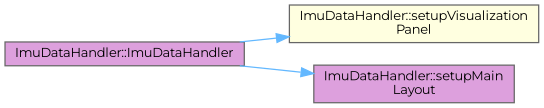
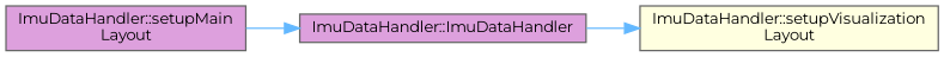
  digraph {
    fontname=Montserrat
    rankdir=RL
    node [color=grey40 fillcolor=plum fontname=Montserrat fontsize=10 shape=box style=filled]
    edge [color=steelblue1 dir=back fontname=Montserrat fontsize=10 labelfontname=Helvetica labelfontsize=10 style=solid]
-   n1 [color=gray40 fillcolor=lightyellow fontcolor=black height=0.2 label="ImuDataHandler::setupVisualization\lPanel" width=0.4]
+   n1 [color=gray40 fillcolor=lightyellow fontcolor=black height=0.2 label="ImuDataHandler::setupVisualization\lLayout" width=0.4]
    n2 [height=0.2 label="ImuDataHandler::ImuDataHandler" width=0.4]
    n3 [height=0.2 label="ImuDataHandler::setupMain\lLayout" width=0.4]
    n1 -> n2
-   n3 -> n2
+   n2 -> n3
  }
